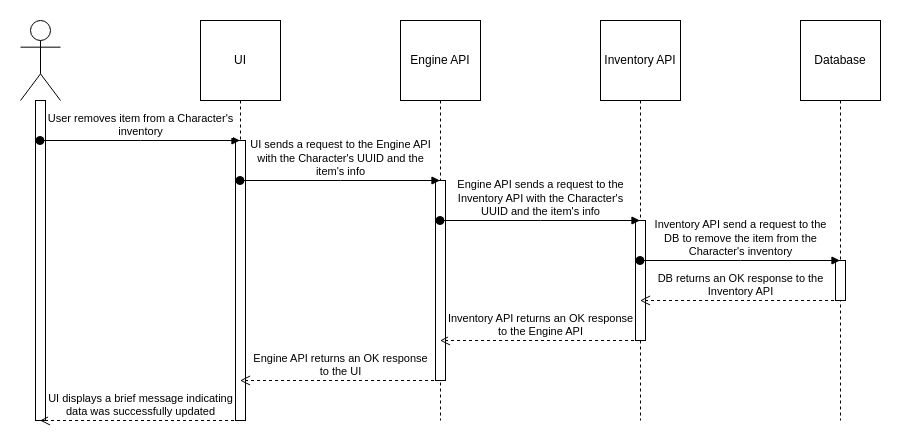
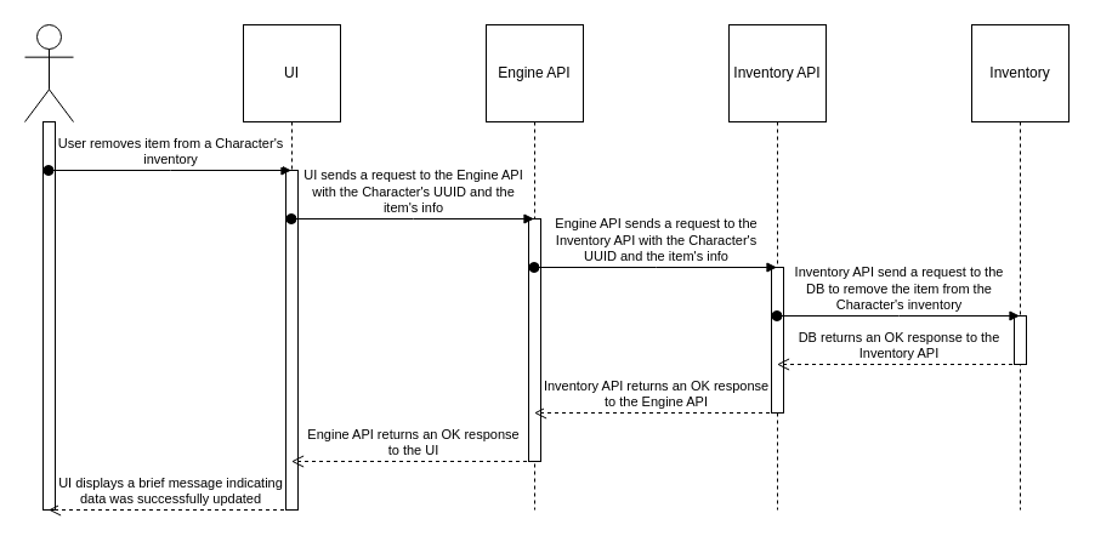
  <mxCell id="0" />
  <mxCell id="1" parent="0" />
  <mxCell id="2" value="" style="shape=umlLifeline;perimeter=lifelinePerimeter;whiteSpace=wrap;html=1;container=1;dropTarget=0;collapsible=0;recursiveResize=0;outlineConnect=0;portConstraint=eastwest;newEdgeStyle={&quot;curved&quot;:0,&quot;rounded&quot;:0};participant=umlActor;size=80;" vertex="1" parent="1"><mxGeometry x="20" y="20" width="40" height="400" as="geometry" /></mxCell>
  <mxCell id="3" value="" style="html=1;points=[[0,0,0,0,5],[0,1,0,0,-5],[1,0,0,0,5],[1,1,0,0,-5]];perimeter=orthogonalPerimeter;outlineConnect=0;targetShapes=umlLifeline;portConstraint=eastwest;newEdgeStyle={&quot;curved&quot;:0,&quot;rounded&quot;:0};" vertex="1" parent="2"><mxGeometry x="15" y="80" width="10" height="320" as="geometry" /></mxCell>
  <mxCell id="4" value="UI" style="shape=umlLifeline;perimeter=lifelinePerimeter;whiteSpace=wrap;html=1;container=1;dropTarget=0;collapsible=0;recursiveResize=0;outlineConnect=0;portConstraint=eastwest;newEdgeStyle={&quot;curved&quot;:0,&quot;rounded&quot;:0};size=80;" vertex="1" parent="1"><mxGeometry x="200" y="20" width="80" height="400" as="geometry" /></mxCell>
  <mxCell id="5" value="" style="html=1;points=[[0,0,0,0,5],[0,1,0,0,-5],[1,0,0,0,5],[1,1,0,0,-5]];perimeter=orthogonalPerimeter;outlineConnect=0;targetShapes=umlLifeline;portConstraint=eastwest;newEdgeStyle={&quot;curved&quot;:0,&quot;rounded&quot;:0};" vertex="1" parent="4"><mxGeometry x="35" y="120" width="10" height="280" as="geometry" /></mxCell>
  <mxCell id="6" value="User removes item from a Character's&lt;br&gt;inventory" style="html=1;verticalAlign=bottom;startArrow=oval;startFill=1;endArrow=block;startSize=8;curved=0;rounded=0;" edge="1" parent="1" source="2" target="4"><mxGeometry width="60" relative="1" as="geometry"><mxPoint x="350" y="270" as="sourcePoint" /><mxPoint x="410" y="270" as="targetPoint" /><Array as="points"><mxPoint x="140" y="140" /></Array></mxGeometry></mxCell>
  <mxCell id="7" value="Engine API" style="shape=umlLifeline;perimeter=lifelinePerimeter;whiteSpace=wrap;html=1;container=1;dropTarget=0;collapsible=0;recursiveResize=0;outlineConnect=0;portConstraint=eastwest;newEdgeStyle={&quot;curved&quot;:0,&quot;rounded&quot;:0};size=80;" vertex="1" parent="1"><mxGeometry x="400" y="20" width="80" height="400" as="geometry" /></mxCell>
  <mxCell id="8" value="" style="html=1;points=[[0,0,0,0,5],[0,1,0,0,-5],[1,0,0,0,5],[1,1,0,0,-5]];perimeter=orthogonalPerimeter;outlineConnect=0;targetShapes=umlLifeline;portConstraint=eastwest;newEdgeStyle={&quot;curved&quot;:0,&quot;rounded&quot;:0};" vertex="1" parent="7"><mxGeometry x="35" y="160" width="10" height="200" as="geometry" /></mxCell>
  <mxCell id="9" value="UI sends a request to the Engine API&lt;br&gt;with the Character's UUID and the&lt;br&gt;item's info" style="html=1;verticalAlign=bottom;startArrow=oval;startFill=1;endArrow=block;startSize=8;curved=0;rounded=0;" edge="1" parent="1" source="4" target="7"><mxGeometry width="60" relative="1" as="geometry"><mxPoint x="350" y="270" as="sourcePoint" /><mxPoint x="410" y="270" as="targetPoint" /><Array as="points"><mxPoint x="340" y="180" /></Array></mxGeometry></mxCell>
  <mxCell id="10" value="Inventory API" style="shape=umlLifeline;perimeter=lifelinePerimeter;whiteSpace=wrap;html=1;container=1;dropTarget=0;collapsible=0;recursiveResize=0;outlineConnect=0;portConstraint=eastwest;newEdgeStyle={&quot;curved&quot;:0,&quot;rounded&quot;:0};size=80;" vertex="1" parent="1"><mxGeometry x="600" y="20" width="80" height="400" as="geometry" /></mxCell>
  <mxCell id="11" value="" style="html=1;points=[[0,0,0,0,5],[0,1,0,0,-5],[1,0,0,0,5],[1,1,0,0,-5]];perimeter=orthogonalPerimeter;outlineConnect=0;targetShapes=umlLifeline;portConstraint=eastwest;newEdgeStyle={&quot;curved&quot;:0,&quot;rounded&quot;:0};" vertex="1" parent="10"><mxGeometry x="35" y="200" width="10" height="120" as="geometry" /></mxCell>
  <mxCell id="12" value="Engine API sends a request to the&lt;br&gt;Inventory API with the Character's&lt;br&gt;UUID and the item's info" style="html=1;verticalAlign=bottom;startArrow=oval;startFill=1;endArrow=block;startSize=8;curved=0;rounded=0;" edge="1" parent="1" source="7" target="10"><mxGeometry width="60" relative="1" as="geometry"><mxPoint x="350" y="270" as="sourcePoint" /><mxPoint x="410" y="270" as="targetPoint" /><Array as="points"><mxPoint x="540" y="220" /></Array></mxGeometry></mxCell>
- <mxCell id="13" value="Database" style="shape=umlLifeline;perimeter=lifelinePerimeter;whiteSpace=wrap;html=1;container=1;dropTarget=0;collapsible=0;recursiveResize=0;outlineConnect=0;portConstraint=eastwest;newEdgeStyle={&quot;curved&quot;:0,&quot;rounded&quot;:0};size=80;" vertex="1" parent="1"><mxGeometry x="800" y="20" width="80" height="400" as="geometry" /></mxCell>
+ <mxCell id="13" value="Inventory" style="shape=umlLifeline;perimeter=lifelinePerimeter;whiteSpace=wrap;html=1;container=1;dropTarget=0;collapsible=0;recursiveResize=0;outlineConnect=0;portConstraint=eastwest;newEdgeStyle={&quot;curved&quot;:0,&quot;rounded&quot;:0};size=80;" vertex="1" parent="1"><mxGeometry x="800" y="20" width="80" height="400" as="geometry" /></mxCell>
  <mxCell id="14" value="" style="html=1;points=[[0,0,0,0,5],[0,1,0,0,-5],[1,0,0,0,5],[1,1,0,0,-5]];perimeter=orthogonalPerimeter;outlineConnect=0;targetShapes=umlLifeline;portConstraint=eastwest;newEdgeStyle={&quot;curved&quot;:0,&quot;rounded&quot;:0};" vertex="1" parent="13"><mxGeometry x="35" y="240" width="10" height="40" as="geometry" /></mxCell>
  <mxCell id="15" value="Inventory API send a request to the&lt;br&gt;DB to remove the item from the&lt;br&gt;Character's inventory" style="html=1;verticalAlign=bottom;startArrow=oval;startFill=1;endArrow=block;startSize=8;curved=0;rounded=0;" edge="1" parent="1" source="10" target="13"><mxGeometry width="60" relative="1" as="geometry"><mxPoint x="350" y="270" as="sourcePoint" /><mxPoint x="410" y="270" as="targetPoint" /><Array as="points"><mxPoint x="740" y="260" /></Array></mxGeometry></mxCell>
  <mxCell id="16" value="DB returns an OK response to the&lt;br&gt;Inventory API" style="html=1;verticalAlign=bottom;endArrow=open;dashed=1;endSize=8;curved=0;rounded=0;" edge="1" parent="1" source="13" target="10"><mxGeometry relative="1" as="geometry"><mxPoint x="840" y="300" as="sourcePoint" /><mxPoint x="760" y="300" as="targetPoint" /><Array as="points"><mxPoint x="750" y="300" /></Array></mxGeometry></mxCell>
  <mxCell id="17" value="Inventory API returns an OK response&lt;br&gt;to the Engine API" style="html=1;verticalAlign=bottom;endArrow=open;dashed=1;endSize=8;curved=0;rounded=0;" edge="1" parent="1" source="10" target="7"><mxGeometry relative="1" as="geometry"><mxPoint x="420" y="270" as="sourcePoint" /><mxPoint x="340" y="270" as="targetPoint" /><Array as="points"><mxPoint x="550" y="340" /></Array></mxGeometry></mxCell>
  <mxCell id="18" value="Engine API returns an OK response&lt;br&gt;to the UI" style="html=1;verticalAlign=bottom;endArrow=open;dashed=1;endSize=8;curved=0;rounded=0;" edge="1" parent="1" source="7" target="4"><mxGeometry relative="1" as="geometry"><mxPoint x="420" y="270" as="sourcePoint" /><mxPoint x="340" y="270" as="targetPoint" /><Array as="points"><mxPoint x="350" y="380" /></Array></mxGeometry></mxCell>
  <mxCell id="19" value="UI displays a brief message indicating&lt;br&gt;data was successfully updated" style="html=1;verticalAlign=bottom;endArrow=open;dashed=1;endSize=8;curved=0;rounded=0;" edge="1" parent="1" source="4" target="2"><mxGeometry relative="1" as="geometry"><mxPoint x="420" y="270" as="sourcePoint" /><mxPoint x="340" y="270" as="targetPoint" /><Array as="points"><mxPoint x="150" y="420" /></Array><mxPoint as="offset" /></mxGeometry></mxCell>
